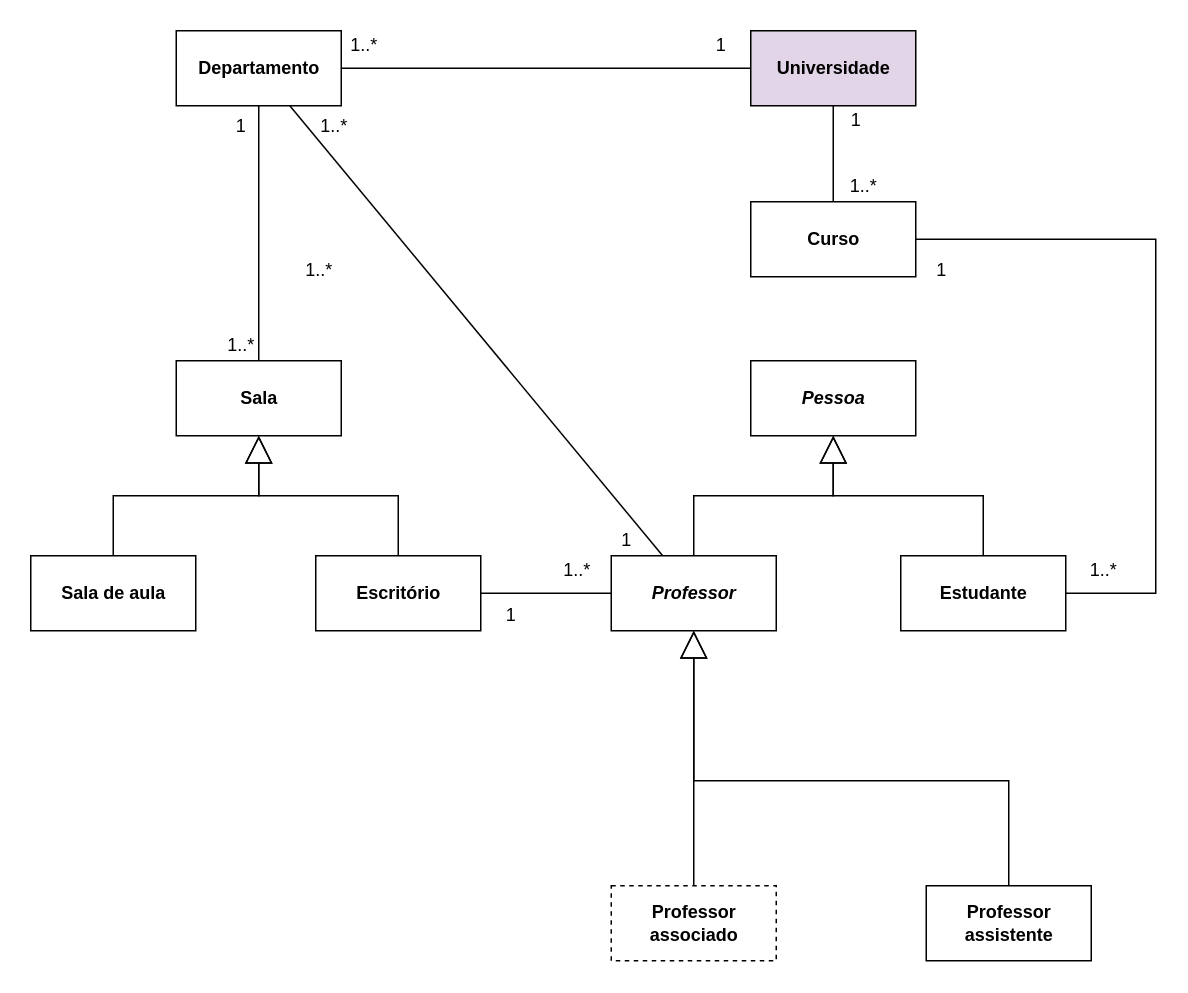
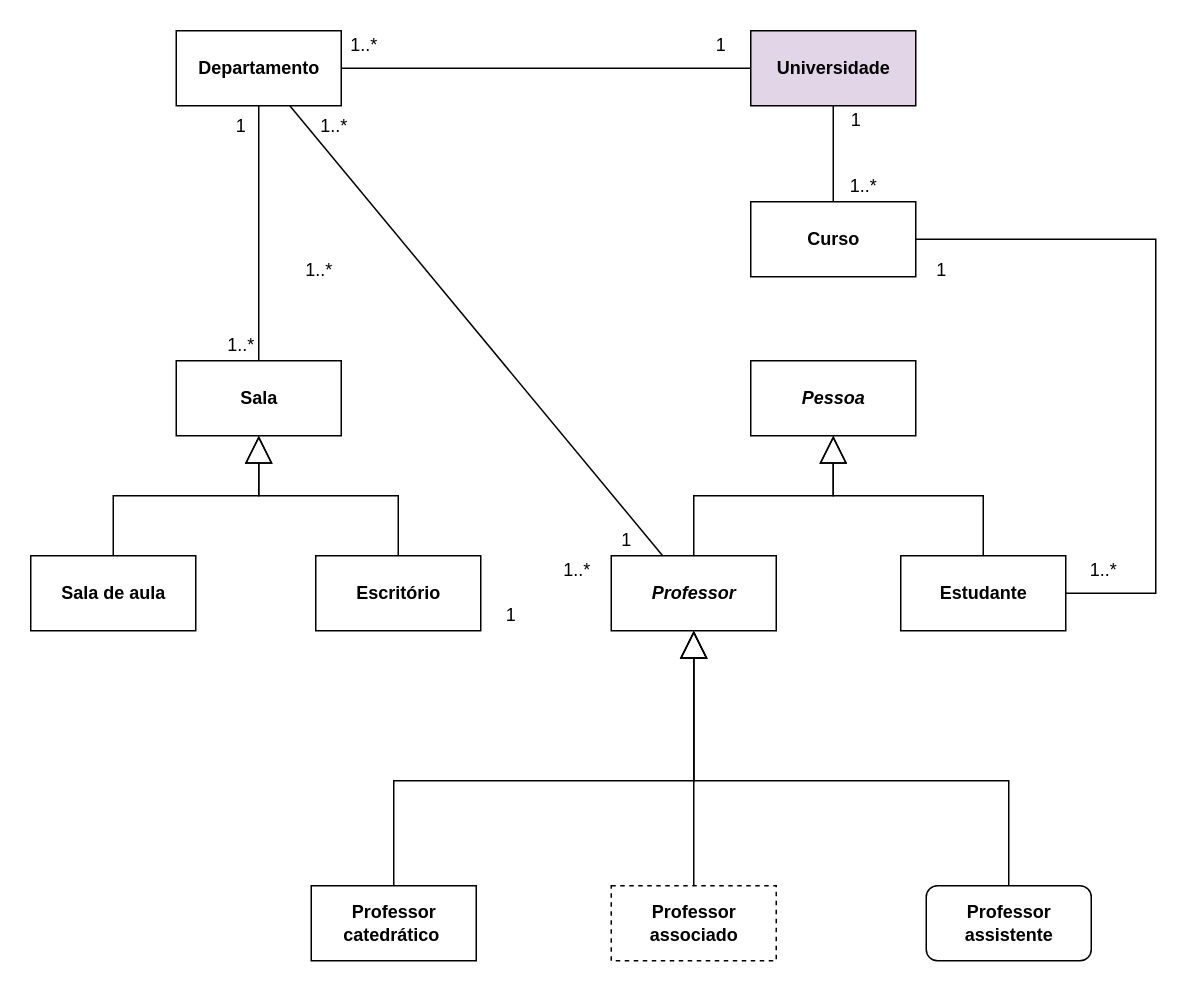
  <mxCell id="0" />
  <mxCell id="1" parent="0" />
  <mxCell id="2" value="1..*" style="text;html=1;align=center;verticalAlign=middle;resizable=0;points=[];autosize=1;strokeColor=none;fillColor=none;" vertex="1" parent="1"><mxGeometry x="197" y="170" width="30" height="20" as="geometry" /></mxCell>
  <mxCell id="3" value="&lt;b&gt;Estudante&lt;/b&gt;" style="html=1;" vertex="1" parent="1"><mxGeometry x="600" y="370" width="110" height="50" as="geometry" /></mxCell>
  <mxCell id="4" value="&lt;b&gt;Curso&lt;/b&gt;" style="html=1;" vertex="1" parent="1"><mxGeometry x="500" y="134" width="110" height="50" as="geometry" /></mxCell>
  <mxCell id="5" value="&lt;b&gt;Universidade&lt;/b&gt;" style="html=1;fillColor=#e1d5e7;" vertex="1" parent="1"><mxGeometry x="500" y="20" width="110" height="50" as="geometry" /></mxCell>
  <mxCell id="6" value="&lt;b&gt;Departamento&lt;/b&gt;" style="html=1;" vertex="1" parent="1"><mxGeometry x="117" y="20" width="110" height="50" as="geometry" /></mxCell>
  <mxCell id="7" value="&lt;b&gt;Escritório&lt;/b&gt;" style="html=1;" vertex="1" parent="1"><mxGeometry x="210" y="370" width="110" height="50" as="geometry" /></mxCell>
  <mxCell id="8" value="&lt;b&gt;Sala de aula&lt;/b&gt;" style="html=1;" vertex="1" parent="1"><mxGeometry x="20" y="370" width="110" height="50" as="geometry" /></mxCell>
  <mxCell id="9" value="&lt;b&gt;&lt;i&gt;Professor&lt;/i&gt;&lt;/b&gt;" style="html=1;" vertex="1" parent="1"><mxGeometry x="407" y="370" width="110" height="50" as="geometry" /></mxCell>
+ <mxCell id="10" value="&lt;b&gt;Professor &lt;br&gt;catedrático&amp;nbsp;&lt;/b&gt;" style="html=1;" vertex="1" parent="1"><mxGeometry x="207" y="590" width="110" height="50" as="geometry" /></mxCell>
  <mxCell id="11" value="&lt;b&gt;Professor&lt;br&gt;associado&lt;br&gt;&lt;/b&gt;" style="html=1;dashed=1;" vertex="1" parent="1"><mxGeometry x="407" y="590" width="110" height="50" as="geometry" /></mxCell>
- <mxCell id="12" value="&lt;b&gt;Professor&lt;br&gt;assistente&lt;br&gt;&lt;/b&gt;" style="html=1;" vertex="1" parent="1"><mxGeometry x="617" y="590" width="110" height="50" as="geometry" /></mxCell>
+ <mxCell id="12" value="&lt;b&gt;Professor&lt;br&gt;assistente&lt;br&gt;&lt;/b&gt;" style="html=1;rounded=1;" vertex="1" parent="1"><mxGeometry x="617" y="590" width="110" height="50" as="geometry" /></mxCell>
  <mxCell id="13" value="" style="endArrow=none;endSize=16;endFill=0;html=1;rounded=0;" edge="1" parent="1" source="5" target="4"><mxGeometry width="160" relative="1" as="geometry"><mxPoint x="347" y="-45" as="sourcePoint" /><mxPoint x="617" y="-45" as="targetPoint" /></mxGeometry></mxCell>
  <mxCell id="14" value="" style="endArrow=none;endSize=16;endFill=0;html=1;rounded=0;" edge="1" parent="1" source="6" target="5"><mxGeometry width="160" relative="1" as="geometry"><mxPoint x="672" y="124" as="sourcePoint" /><mxPoint x="672" y="-20" as="targetPoint" /></mxGeometry></mxCell>
  <mxCell id="15" value="" style="endArrow=none;endSize=16;endFill=0;html=1;rounded=0;startArrow=none;" edge="1" parent="1" source="9" target="6"><mxGeometry width="160" relative="1" as="geometry"><mxPoint x="410" y="256.129" as="sourcePoint" /><mxPoint x="282" y="174" as="targetPoint" /></mxGeometry></mxCell>
+ <mxCell id="16" value="" style="endArrow=block;endSize=16;endFill=0;html=1;rounded=0;" edge="1" parent="1" source="10" target="9"><mxGeometry width="160" relative="1" as="geometry"><mxPoint x="453.445" y="380" as="sourcePoint" /><mxPoint x="247" y="510" as="targetPoint" /><Array as="points"><mxPoint x="262" y="520" /><mxPoint x="462" y="520" /></Array></mxGeometry></mxCell>
  <mxCell id="17" value="" style="endArrow=block;endSize=16;endFill=0;html=1;rounded=0;" edge="1" parent="1" source="11" target="9"><mxGeometry width="160" relative="1" as="geometry"><mxPoint x="294.727" y="600" as="sourcePoint" /><mxPoint x="449.273" y="430" as="targetPoint" /></mxGeometry></mxCell>
  <mxCell id="18" value="" style="endArrow=block;endSize=16;endFill=0;html=1;rounded=0;" edge="1" parent="1" source="12" target="9"><mxGeometry width="160" relative="1" as="geometry"><mxPoint x="477" y="565" as="sourcePoint" /><mxPoint x="477" y="395" as="targetPoint" /><Array as="points"><mxPoint x="672" y="520" /><mxPoint x="462" y="520" /></Array></mxGeometry></mxCell>
- <mxCell id="19" value="" style="endArrow=none;endSize=16;endFill=0;html=1;rounded=0;" edge="1" parent="1" source="9" target="7"><mxGeometry width="160" relative="1" as="geometry"><mxPoint x="453.445" y="380" as="sourcePoint" /><mxPoint x="300.555" y="174" as="targetPoint" /></mxGeometry></mxCell>
  <mxCell id="20" value="1" style="text;html=1;align=center;verticalAlign=middle;resizable=0;points=[];autosize=1;strokeColor=none;fillColor=none;" vertex="1" parent="1"><mxGeometry x="330" y="400" width="20" height="20" as="geometry" /></mxCell>
  <mxCell id="21" value="1" style="text;html=1;align=center;verticalAlign=middle;resizable=0;points=[];autosize=1;strokeColor=none;fillColor=none;" vertex="1" parent="1"><mxGeometry x="560" y="70" width="20" height="20" as="geometry" /></mxCell>
  <mxCell id="22" value="1" style="text;html=1;align=center;verticalAlign=middle;resizable=0;points=[];autosize=1;strokeColor=none;fillColor=none;" vertex="1" parent="1"><mxGeometry x="150" y="74" width="20" height="20" as="geometry" /></mxCell>
  <mxCell id="23" value="1" style="text;html=1;align=center;verticalAlign=middle;resizable=0;points=[];autosize=1;strokeColor=none;fillColor=none;" vertex="1" parent="1"><mxGeometry x="470" y="20" width="20" height="20" as="geometry" /></mxCell>
  <mxCell id="24" value="1..*" style="text;html=1;align=center;verticalAlign=middle;resizable=0;points=[];autosize=1;strokeColor=none;fillColor=none;" vertex="1" parent="1"><mxGeometry x="145" y="220" width="30" height="20" as="geometry" /></mxCell>
  <mxCell id="25" value="1..*" style="text;html=1;align=center;verticalAlign=middle;resizable=0;points=[];autosize=1;strokeColor=none;fillColor=none;" vertex="1" parent="1"><mxGeometry x="207" y="74" width="30" height="20" as="geometry" /></mxCell>
  <mxCell id="26" value="1..*" style="text;html=1;align=center;verticalAlign=middle;resizable=0;points=[];autosize=1;strokeColor=none;fillColor=none;" vertex="1" parent="1"><mxGeometry x="560" y="114" width="30" height="20" as="geometry" /></mxCell>
  <mxCell id="27" value="1..*" style="text;html=1;align=center;verticalAlign=middle;resizable=0;points=[];autosize=1;strokeColor=none;fillColor=none;" vertex="1" parent="1"><mxGeometry x="369" y="370" width="30" height="20" as="geometry" /></mxCell>
  <mxCell id="28" value="&lt;b&gt;Sala&lt;/b&gt;" style="html=1;" vertex="1" parent="1"><mxGeometry x="117" y="240" width="110" height="50" as="geometry" /></mxCell>
  <mxCell id="29" value="" style="endArrow=none;endSize=16;endFill=0;html=1;rounded=0;" edge="1" parent="1" source="6" target="28"><mxGeometry width="160" relative="1" as="geometry"><mxPoint x="347" y="-45" as="sourcePoint" /><mxPoint x="617" y="-45" as="targetPoint" /></mxGeometry></mxCell>
  <mxCell id="30" value="" style="endArrow=block;endSize=16;endFill=0;html=1;rounded=0;" edge="1" parent="1" source="7" target="28"><mxGeometry width="160" relative="1" as="geometry"><mxPoint x="682" y="600" as="sourcePoint" /><mxPoint x="472" y="430" as="targetPoint" /><Array as="points"><mxPoint x="265" y="330" /><mxPoint x="172" y="330" /></Array></mxGeometry></mxCell>
  <mxCell id="31" value="" style="endArrow=block;endSize=16;endFill=0;html=1;rounded=0;" edge="1" parent="1" source="8" target="28"><mxGeometry width="160" relative="1" as="geometry"><mxPoint x="60" y="320" as="sourcePoint" /><mxPoint x="-50" y="240" as="targetPoint" /><Array as="points"><mxPoint x="75" y="330" /><mxPoint x="172" y="330" /></Array></mxGeometry></mxCell>
  <mxCell id="32" value="&lt;b&gt;&lt;i&gt;Pessoa&lt;/i&gt;&lt;/b&gt;" style="html=1;" vertex="1" parent="1"><mxGeometry x="500" y="240" width="110" height="50" as="geometry" /></mxCell>
  <mxCell id="33" value="" style="endArrow=block;endSize=16;endFill=0;html=1;rounded=0;" edge="1" parent="1" source="3" target="32"><mxGeometry width="160" relative="1" as="geometry"><mxPoint x="660" y="370" as="sourcePoint" /><mxPoint x="550" y="290" as="targetPoint" /><Array as="points"><mxPoint x="655" y="330" /><mxPoint x="555" y="330" /></Array></mxGeometry></mxCell>
  <mxCell id="34" value="" style="endArrow=block;endSize=16;endFill=0;html=1;rounded=0;" edge="1" parent="1" source="9" target="32"><mxGeometry width="160" relative="1" as="geometry"><mxPoint x="665" y="380" as="sourcePoint" /><mxPoint x="565" y="300" as="targetPoint" /><Array as="points"><mxPoint x="462" y="330" /><mxPoint x="555" y="330" /></Array></mxGeometry></mxCell>
  <mxCell id="35" value="1..*" style="text;html=1;align=center;verticalAlign=middle;resizable=0;points=[];autosize=1;strokeColor=none;fillColor=none;" vertex="1" parent="1"><mxGeometry x="227" y="20" width="30" height="20" as="geometry" /></mxCell>
  <mxCell id="36" value="1" style="text;html=1;align=center;verticalAlign=middle;resizable=0;points=[];autosize=1;strokeColor=none;fillColor=none;" vertex="1" parent="1"><mxGeometry x="407" y="350" width="20" height="20" as="geometry" /></mxCell>
  <mxCell id="37" value="" style="endArrow=none;html=1;rounded=0;exitX=1;exitY=0.5;exitDx=0;exitDy=0;" edge="1" parent="1" source="3" target="4"><mxGeometry width="50" height="50" relative="1" as="geometry"><mxPoint x="360" y="290" as="sourcePoint" /><mxPoint x="410" y="240" as="targetPoint" /><Array as="points"><mxPoint x="770" y="395" /><mxPoint x="770" y="159" /></Array></mxGeometry></mxCell>
  <mxCell id="38" value="1..*" style="text;html=1;align=center;verticalAlign=middle;resizable=0;points=[];autosize=1;strokeColor=none;fillColor=none;" vertex="1" parent="1"><mxGeometry x="720" y="370" width="30" height="20" as="geometry" /></mxCell>
  <mxCell id="39" value="1" style="text;html=1;align=center;verticalAlign=middle;resizable=0;points=[];autosize=1;strokeColor=none;fillColor=none;" vertex="1" parent="1"><mxGeometry x="617" y="170" width="20" height="20" as="geometry" /></mxCell>
